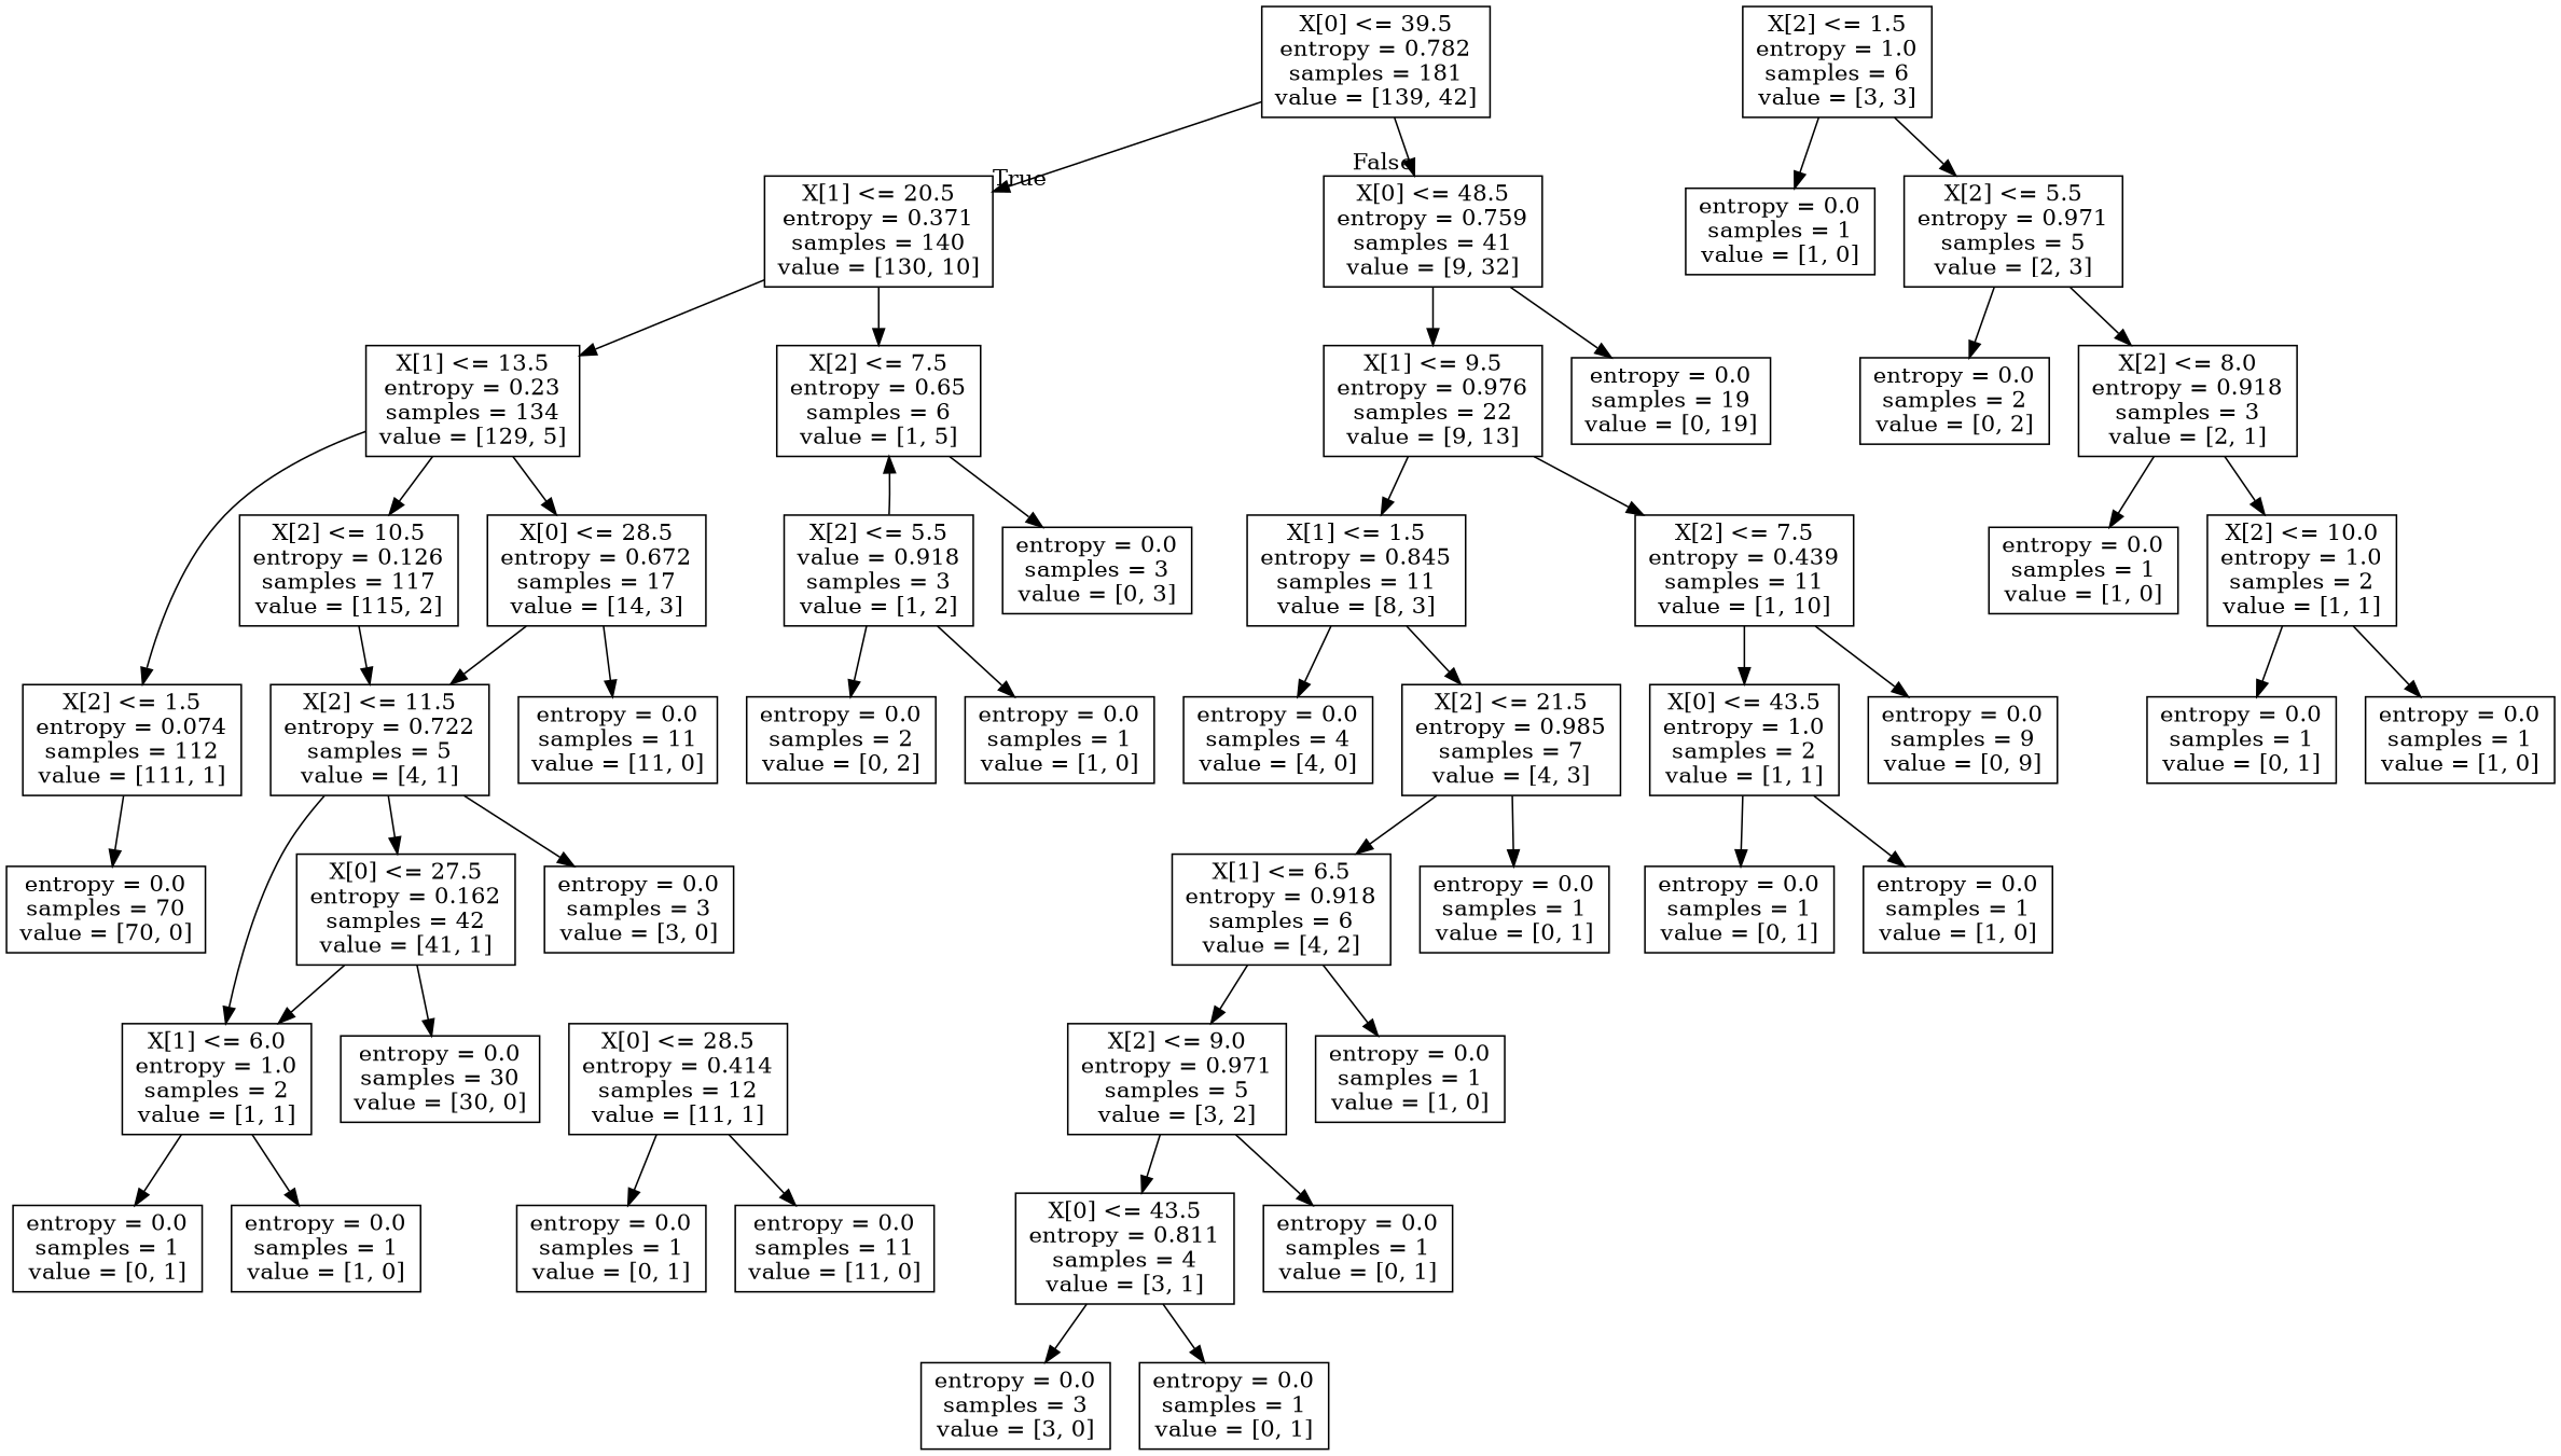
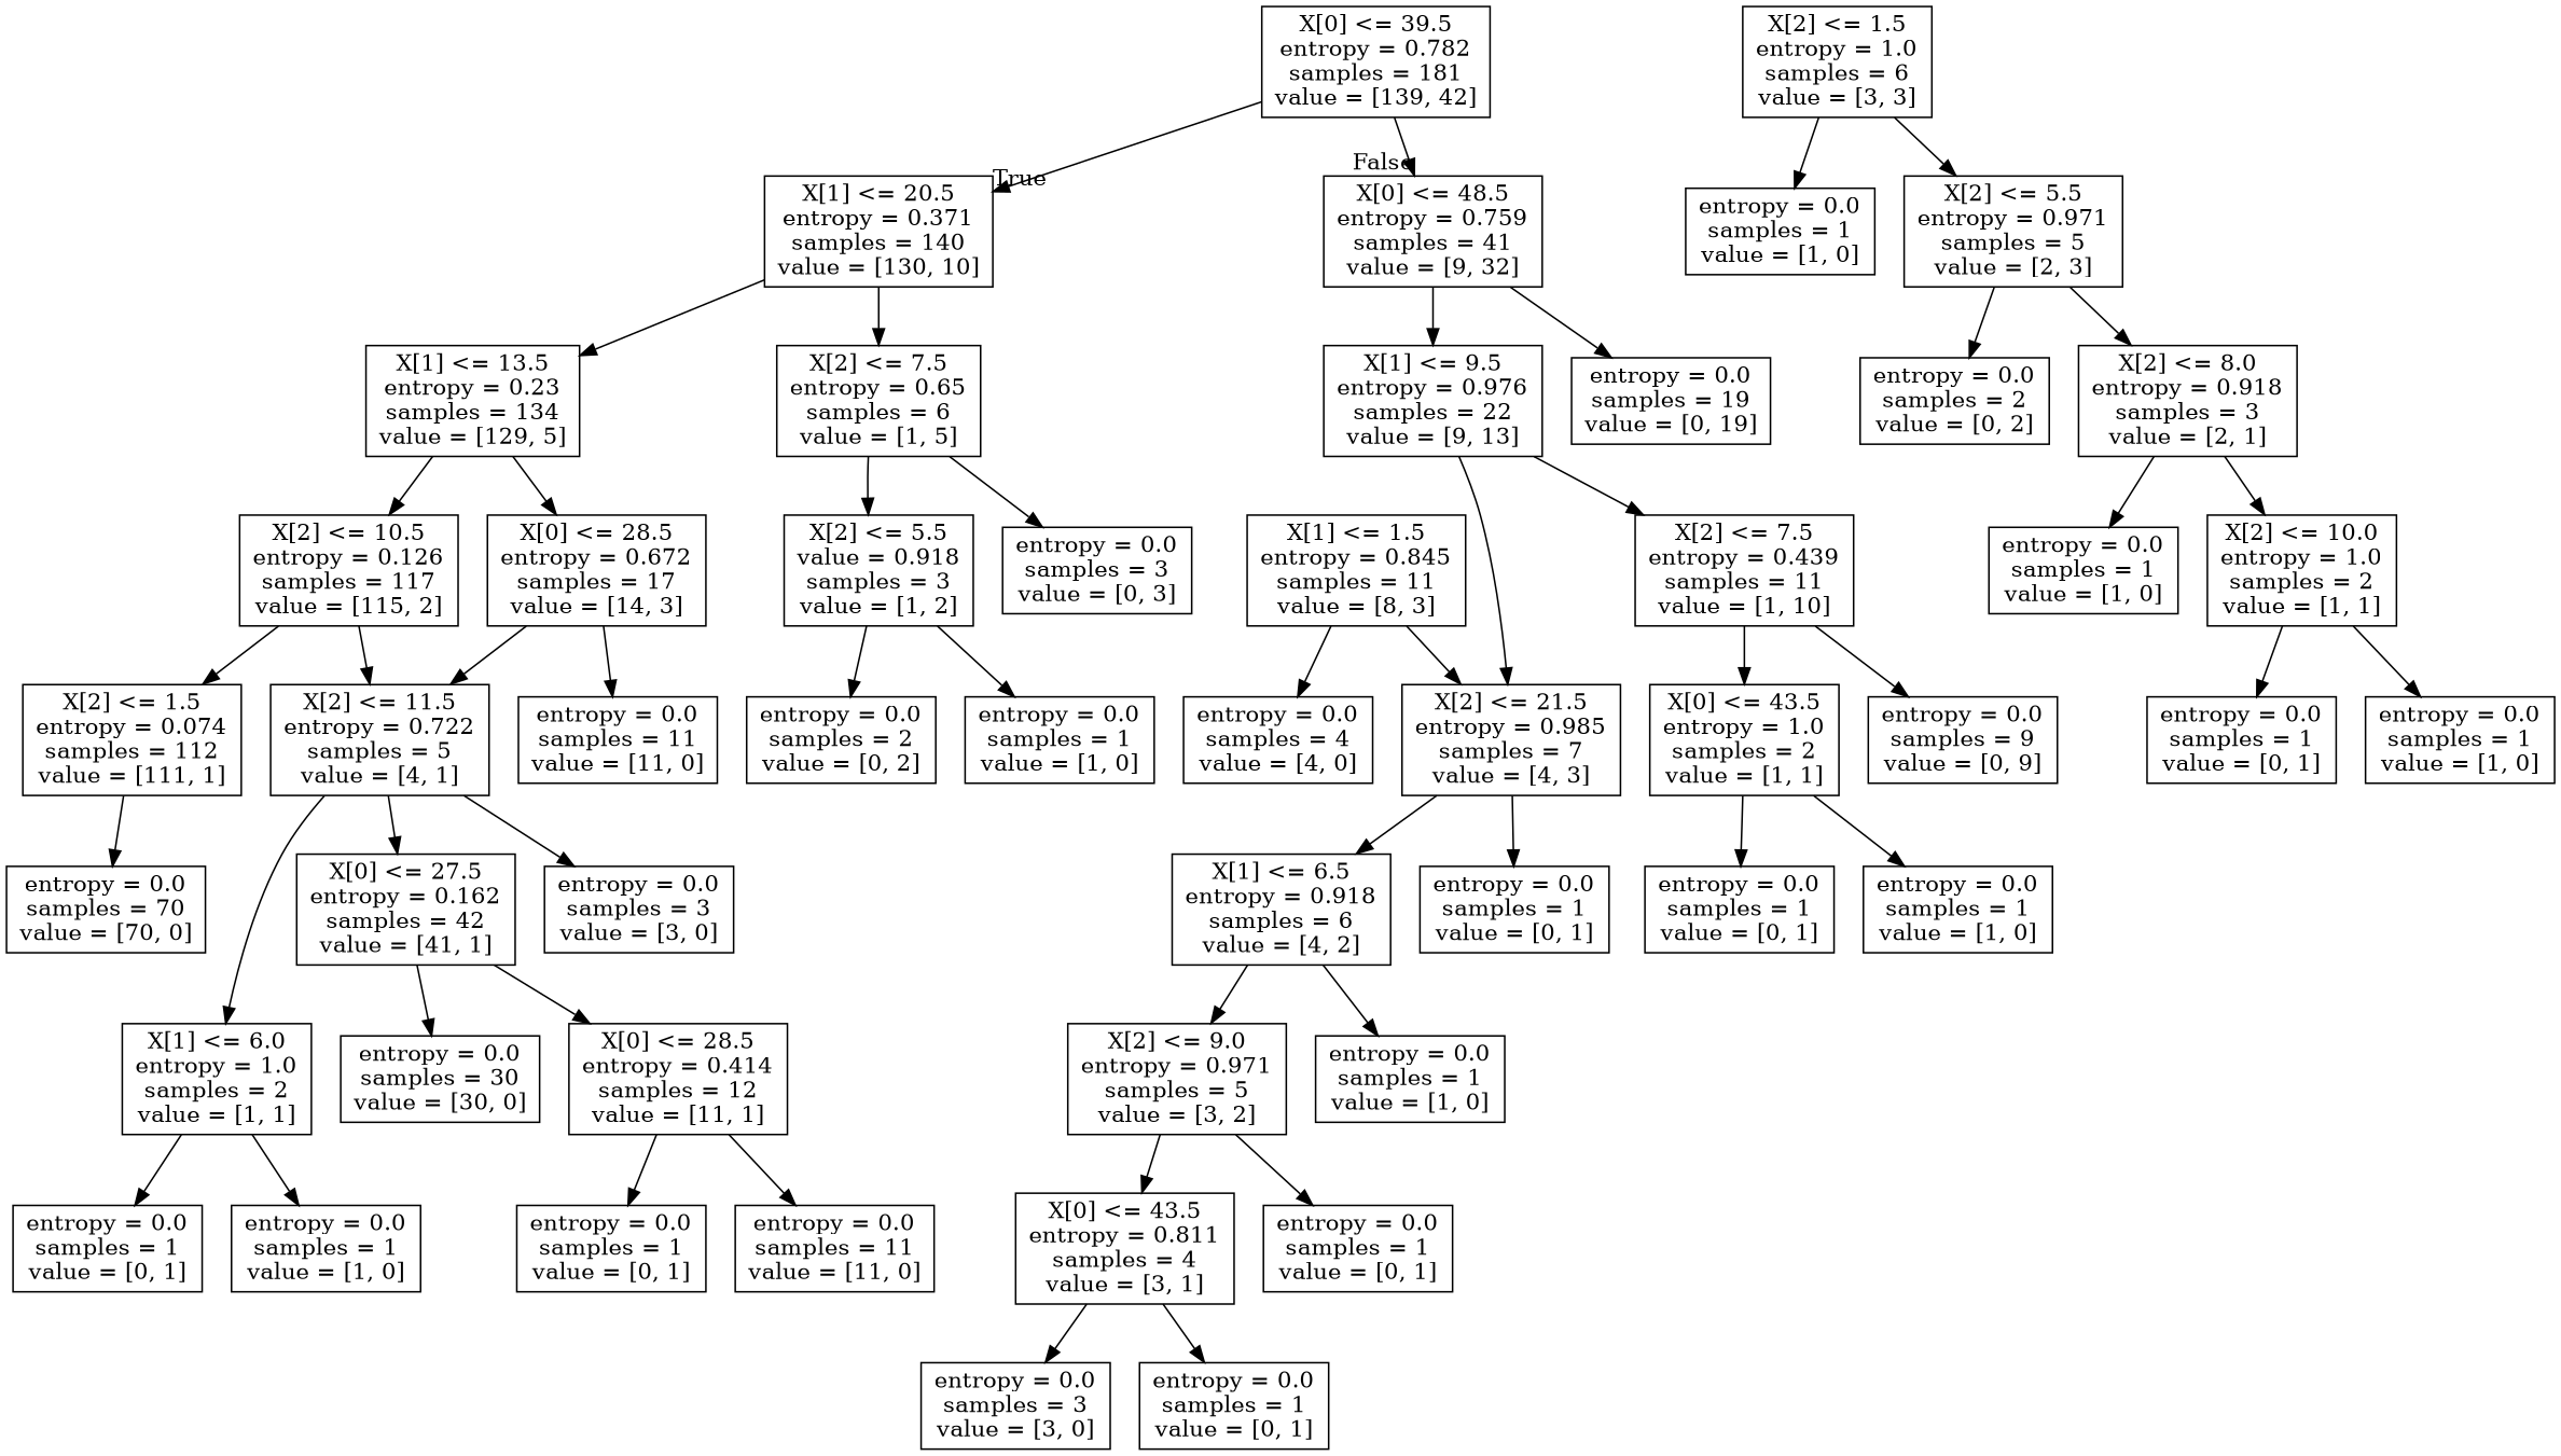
  digraph {
    node [shape=box]
    n1 [label="X[0] <= 39.5\nentropy = 0.782\nsamples = 181\nvalue = [139, 42]"]
    n2 [label="X[1] <= 20.5\nentropy = 0.371\nsamples = 140\nvalue = [130, 10]"]
    n3 [label="X[0] <= 48.5\nentropy = 0.759\nsamples = 41\nvalue = [9, 32]"]
    n4 [label="X[1] <= 13.5\nentropy = 0.23\nsamples = 134\nvalue = [129, 5]"]
    n5 [label="X[2] <= 7.5\nentropy = 0.65\nsamples = 6\nvalue = [1, 5]"]
    n6 [label="X[1] <= 9.5\nentropy = 0.976\nsamples = 22\nvalue = [9, 13]"]
    n7 [label="entropy = 0.0\nsamples = 19\nvalue = [0, 19]"]
    n8 [label="X[2] <= 10.5\nentropy = 0.126\nsamples = 117\nvalue = [115, 2]"]
    n9 [label="X[0] <= 28.5\nentropy = 0.672\nsamples = 17\nvalue = [14, 3]"]
    n10 [label="X[2] <= 5.5\nvalue = 0.918\nsamples = 3\nvalue = [1, 2]"]
    n11 [label="entropy = 0.0\nsamples = 3\nvalue = [0, 3]"]
    n12 [label="X[2] <= 1.5\nentropy = 0.074\nsamples = 112\nvalue = [111, 1]"]
    n13 [label="X[2] <= 11.5\nentropy = 0.722\nsamples = 5\nvalue = [4, 1]"]
    n14 [label="entropy = 0.0\nsamples = 11\nvalue = [11, 0]"]
    n15 [label="entropy = 0.0\nsamples = 70\nvalue = [70, 0]"]
    n16 [label="X[0] <= 27.5\nentropy = 0.162\nsamples = 42\nvalue = [41, 1]"]
    n17 [label="X[1] <= 6.0\nentropy = 1.0\nsamples = 2\nvalue = [1, 1]"]
    n18 [label="entropy = 0.0\nsamples = 3\nvalue = [3, 0]"]
    n19 [label="entropy = 0.0\nsamples = 30\nvalue = [30, 0]"]
    n20 [label="X[0] <= 28.5\nentropy = 0.414\nsamples = 12\nvalue = [11, 1]"]
    n21 [label="entropy = 0.0\nsamples = 1\nvalue = [0, 1]"]
    n22 [label="entropy = 0.0\nsamples = 11\nvalue = [11, 0]"]
    n23 [label="entropy = 0.0\nsamples = 1\nvalue = [0, 1]"]
    n24 [label="entropy = 0.0\nsamples = 1\nvalue = [1, 0]"]
    n25 [label="X[2] <= 1.5\nentropy = 1.0\nsamples = 6\nvalue = [3, 3]"]
    n26 [label="entropy = 0.0\nsamples = 1\nvalue = [1, 0]"]
    n27 [label="X[2] <= 5.5\nentropy = 0.971\nsamples = 5\nvalue = [2, 3]"]
    n28 [label="entropy = 0.0\nsamples = 2\nvalue = [0, 2]"]
    n29 [label="X[2] <= 8.0\nentropy = 0.918\nsamples = 3\nvalue = [2, 1]"]
    n30 [label="entropy = 0.0\nsamples = 1\nvalue = [1, 0]"]
    n31 [label="X[2] <= 10.0\nentropy = 1.0\nsamples = 2\nvalue = [1, 1]"]
    n32 [label="entropy = 0.0\nsamples = 1\nvalue = [0, 1]"]
    n33 [label="entropy = 0.0\nsamples = 1\nvalue = [1, 0]"]
    n34 [label="entropy = 0.0\nsamples = 2\nvalue = [0, 2]"]
    n35 [label="entropy = 0.0\nsamples = 1\nvalue = [1, 0]"]
    n36 [label="X[1] <= 1.5\nentropy = 0.845\nsamples = 11\nvalue = [8, 3]"]
    n37 [label="X[2] <= 7.5\nentropy = 0.439\nsamples = 11\nvalue = [1, 10]"]
    n38 [label="entropy = 0.0\nsamples = 4\nvalue = [4, 0]"]
    n39 [label="X[2] <= 21.5\nentropy = 0.985\nsamples = 7\nvalue = [4, 3]"]
    n40 [label="X[0] <= 43.5\nentropy = 1.0\nsamples = 2\nvalue = [1, 1]"]
    n41 [label="entropy = 0.0\nsamples = 9\nvalue = [0, 9]"]
    n42 [label="X[1] <= 6.5\nentropy = 0.918\nsamples = 6\nvalue = [4, 2]"]
    n43 [label="entropy = 0.0\nsamples = 1\nvalue = [0, 1]"]
    n44 [label="X[2] <= 9.0\nentropy = 0.971\nsamples = 5\nvalue = [3, 2]"]
    n45 [label="entropy = 0.0\nsamples = 1\nvalue = [1, 0]"]
    n46 [label="X[0] <= 43.5\nentropy = 0.811\nsamples = 4\nvalue = [3, 1]"]
    n47 [label="entropy = 0.0\nsamples = 1\nvalue = [0, 1]"]
    n48 [label="entropy = 0.0\nsamples = 3\nvalue = [3, 0]"]
    n49 [label="entropy = 0.0\nsamples = 1\nvalue = [0, 1]"]
    n50 [label="entropy = 0.0\nsamples = 1\nvalue = [0, 1]"]
    n51 [label="entropy = 0.0\nsamples = 1\nvalue = [1, 0]"]
    n1 -> n2 [headlabel=True labelangle=45 labeldistance=2.5]
    n1 -> n3 [headlabel=False labelangle=-45 labeldistance=2.5]
    n2 -> n4
    n2 -> n5
    n3 -> n6
    n3 -> n7
    n4 -> n8
    n4 -> n9
-   n10 -> n5
+   n5 -> n10
    n5 -> n11
-   n6 -> n36
+   n6 -> n39
    n6 -> n37
-   n4 -> n12
+   n8 -> n12
    n8 -> n13
    n9 -> n13
    n9 -> n14
    n10 -> n34
    n10 -> n35
    n12 -> n15
    n13 -> n16
    n13 -> n17
    n13 -> n18
    n16 -> n19
-   n16 -> n17
+   n16 -> n20
    n17 -> n23
    n17 -> n24
    n20 -> n21
    n20 -> n22
    n25 -> n26
    n25 -> n27
    n27 -> n28
    n27 -> n29
    n29 -> n30
    n29 -> n31
    n31 -> n32
    n31 -> n33
    n36 -> n38
    n36 -> n39
    n37 -> n40
    n37 -> n41
    n39 -> n42
    n39 -> n43
    n40 -> n50
    n40 -> n51
    n42 -> n44
    n42 -> n45
    n44 -> n46
    n44 -> n47
    n46 -> n48
    n46 -> n49
  }
